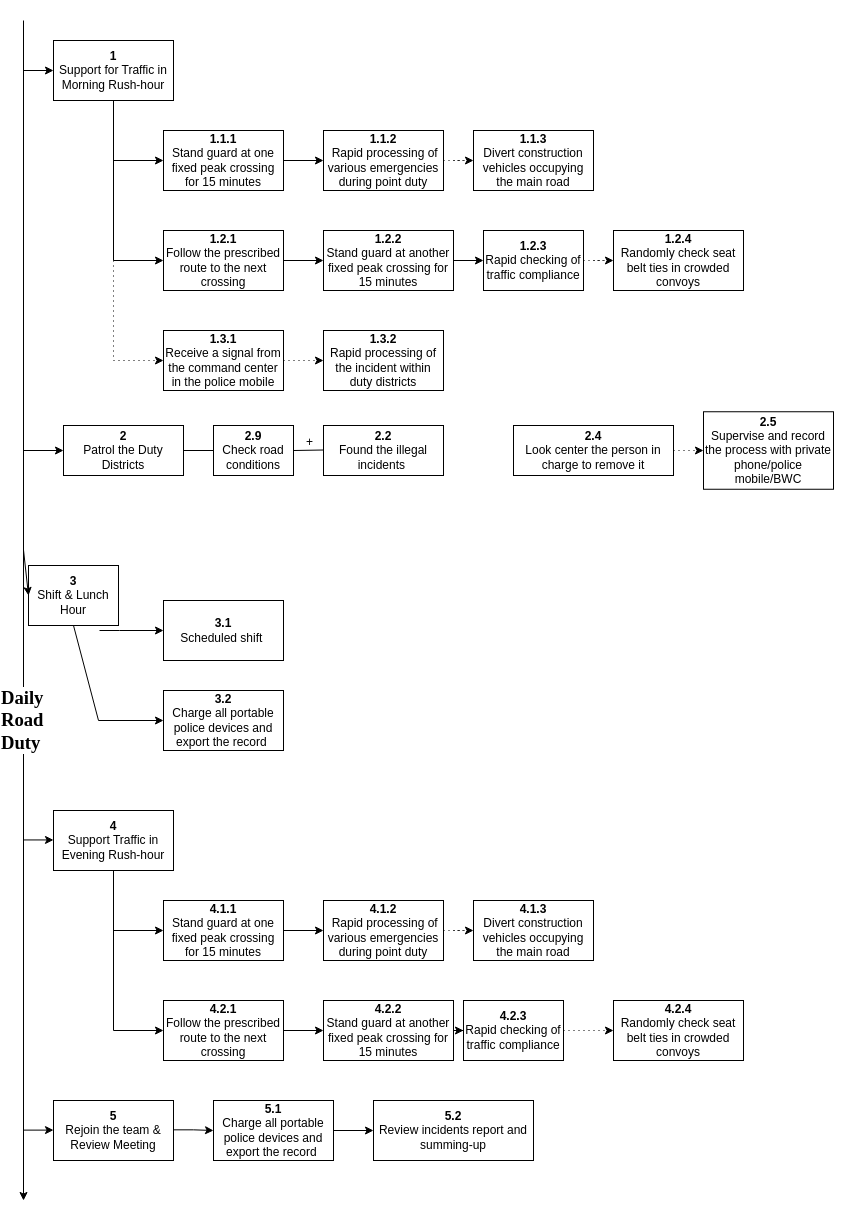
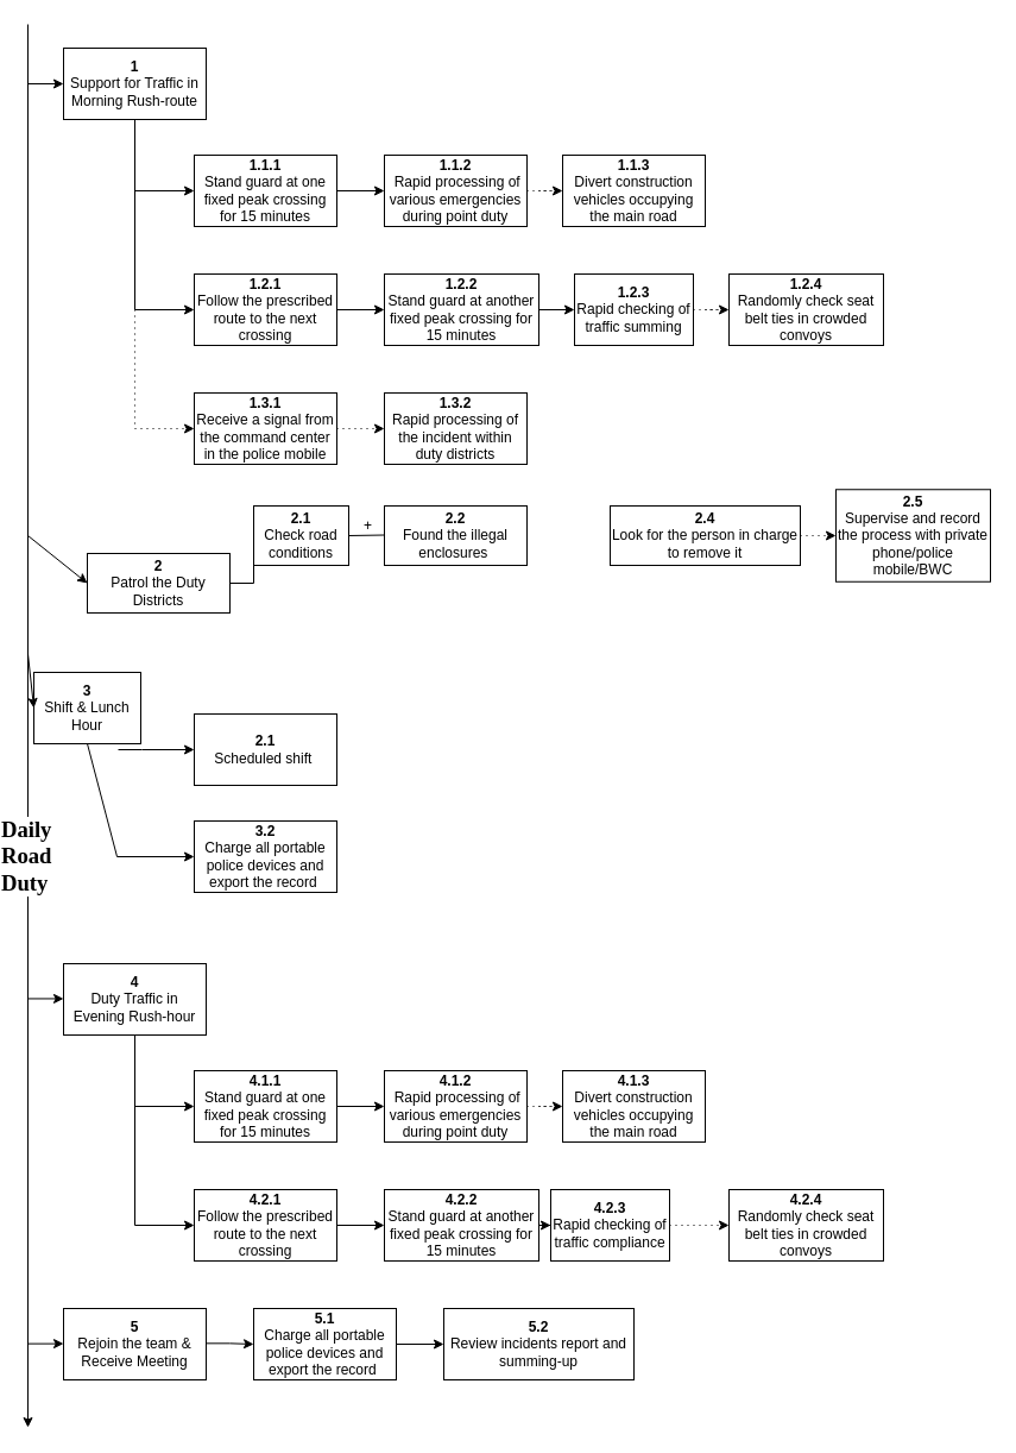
  <mxCell id="0" />
  <mxCell id="1" parent="0" />
  <mxCell id="2" value="" style="endArrow=classic;html=1;rounded=0;" edge="1" parent="1"><mxGeometry relative="1" as="geometry"><mxPoint x="20" y="20" as="sourcePoint" /><mxPoint x="20" y="1200" as="targetPoint" /></mxGeometry></mxCell>
  <mxCell id="3" value="&lt;p class=&quot;MsoNormal&quot; style=&quot;margin: 0pt 0pt 0.0pt ; text-align: justify ; font-family: &amp;#34;times new roman&amp;#34; ; font-size: 10.5pt&quot;&gt;&lt;b&gt;&lt;span style=&quot;font-size: 14pt&quot;&gt;Daily&amp;nbsp;&lt;/span&gt;&lt;/b&gt;&lt;/p&gt;&lt;p class=&quot;MsoNormal&quot; style=&quot;margin: 0pt 0pt 0.0pt ; text-align: justify ; font-family: &amp;#34;times new roman&amp;#34; ; font-size: 10.5pt&quot;&gt;&lt;b&gt;&lt;span style=&quot;font-size: 14pt&quot;&gt;Road&amp;nbsp;&lt;/span&gt;&lt;/b&gt;&lt;/p&gt;&lt;p class=&quot;MsoNormal&quot; style=&quot;margin: 0pt 0pt 0.0pt ; text-align: justify ; font-family: &amp;#34;times new roman&amp;#34; ; font-size: 10.5pt&quot;&gt;&lt;b&gt;&lt;span style=&quot;font-size: 14pt&quot;&gt;Duty&lt;/span&gt;&lt;/b&gt;&lt;/p&gt;" style="edgeLabel;resizable=0;html=1;align=center;verticalAlign=middle;" connectable="0" vertex="1" parent="2"><mxGeometry relative="1" as="geometry"><mxPoint y="109" as="offset" /></mxGeometry></mxCell>
  <mxCell id="4" value="" style="endArrow=classic;html=1;rounded=0;" edge="1" parent="1"><mxGeometry width="50" height="50" relative="1" as="geometry"><mxPoint x="20" y="70" as="sourcePoint" /><mxPoint x="50" y="70" as="targetPoint" /></mxGeometry></mxCell>
  <mxCell id="5" value="" style="edgeStyle=orthogonalEdgeStyle;rounded=0;orthogonalLoop=1;jettySize=auto;html=1;" edge="1" parent="1" source="6" target="15"><mxGeometry relative="1" as="geometry"><Array as="points"><mxPoint x="110" y="160" /></Array></mxGeometry></mxCell>
- <mxCell id="6" value="&lt;b&gt;1&lt;/b&gt;&lt;br&gt;Support for Traffic in Morning Rush-hour" style="rounded=0;whiteSpace=wrap;html=1;" vertex="1" parent="1"><mxGeometry x="50" y="40" width="120" height="60" as="geometry" /></mxCell>
+ <mxCell id="6" value="&lt;b&gt;1&lt;/b&gt;&lt;br&gt;Support for Traffic in Morning Rush-route" style="rounded=0;whiteSpace=wrap;html=1;" vertex="1" parent="1"><mxGeometry x="50" y="40" width="120" height="60" as="geometry" /></mxCell>
  <mxCell id="7" value="" style="endArrow=classic;html=1;rounded=0;entryX=0;entryY=0.5;entryDx=0;entryDy=0;" edge="1" parent="1" target="32"><mxGeometry width="50" height="50" relative="1" as="geometry"><mxPoint x="20" y="450" as="sourcePoint" /><mxPoint x="50" y="450" as="targetPoint" /></mxGeometry></mxCell>
  <mxCell id="8" value="&lt;b&gt;3&lt;/b&gt;&lt;br&gt;Shift &amp;amp; Lunch Hour" style="rounded=0;whiteSpace=wrap;html=1;" vertex="1" parent="1"><mxGeometry x="25" y="565" width="90" height="60" as="geometry" /></mxCell>
  <mxCell id="9" value="" style="endArrow=classic;html=1;rounded=0;entryX=0;entryY=0.5;entryDx=0;entryDy=0;" edge="1" parent="1" target="8"><mxGeometry width="50" height="50" relative="1" as="geometry"><mxPoint x="20" y="549.5" as="sourcePoint" /><mxPoint x="50" y="549.5" as="targetPoint" /></mxGeometry></mxCell>
- <mxCell id="10" value="&lt;b&gt;4&lt;/b&gt;&lt;br&gt;Support Traffic in Evening Rush-hour" style="rounded=0;whiteSpace=wrap;html=1;" vertex="1" parent="1"><mxGeometry x="50" y="810" width="120" height="60" as="geometry" /></mxCell>
- <mxCell id="11" value="&lt;b&gt;5&lt;/b&gt;&lt;br&gt;Rejoin the team &amp;amp; Review Meeting" style="rounded=0;whiteSpace=wrap;html=1;" vertex="1" parent="1"><mxGeometry x="50" y="1100" width="120" height="60" as="geometry" /></mxCell>
+ <mxCell id="10" value="&lt;b&gt;4&lt;/b&gt;&lt;br&gt;Duty Traffic in Evening Rush-hour" style="rounded=0;whiteSpace=wrap;html=1;" vertex="1" parent="1"><mxGeometry x="50" y="810" width="120" height="60" as="geometry" /></mxCell>
+ <mxCell id="11" value="&lt;b&gt;5&lt;/b&gt;&lt;br&gt;Rejoin the team &amp;amp; Receive Meeting" style="rounded=0;whiteSpace=wrap;html=1;" vertex="1" parent="1"><mxGeometry x="50" y="1100" width="120" height="60" as="geometry" /></mxCell>
  <mxCell id="12" value="" style="endArrow=classic;html=1;rounded=0;entryX=0;entryY=0.5;entryDx=0;entryDy=0;" edge="1" parent="1"><mxGeometry width="50" height="50" relative="1" as="geometry"><mxPoint x="20" y="839.44" as="sourcePoint" /><mxPoint x="50" y="839.44" as="targetPoint" /></mxGeometry></mxCell>
  <mxCell id="13" value="" style="endArrow=classic;html=1;rounded=0;entryX=0;entryY=0.5;entryDx=0;entryDy=0;" edge="1" parent="1"><mxGeometry width="50" height="50" relative="1" as="geometry"><mxPoint x="20" y="1129.62" as="sourcePoint" /><mxPoint x="50" y="1129.62" as="targetPoint" /></mxGeometry></mxCell>
  <mxCell id="14" value="" style="edgeStyle=orthogonalEdgeStyle;rounded=0;orthogonalLoop=1;jettySize=auto;html=1;" edge="1" parent="1" source="15" target="17"><mxGeometry relative="1" as="geometry" /></mxCell>
  <mxCell id="15" value="&lt;b&gt;1.1.1&lt;/b&gt;&lt;br&gt;Stand guard at one fixed peak crossing for 15 minutes" style="whiteSpace=wrap;html=1;rounded=0;" vertex="1" parent="1"><mxGeometry x="160" y="130" width="120" height="60" as="geometry" /></mxCell>
  <mxCell id="16" value="" style="edgeStyle=orthogonalEdgeStyle;rounded=0;orthogonalLoop=1;jettySize=auto;html=1;dashed=1;dashPattern=1 4;" edge="1" parent="1" source="17" target="18"><mxGeometry relative="1" as="geometry" /></mxCell>
  <mxCell id="17" value="&lt;b&gt;1.1.2&lt;/b&gt;&lt;br&gt;&amp;nbsp;Rapid processing of various emergencies during point duty" style="whiteSpace=wrap;html=1;rounded=0;" vertex="1" parent="1"><mxGeometry x="320" y="130" width="120" height="60" as="geometry" /></mxCell>
  <mxCell id="18" value="&lt;b&gt;1.1.3&lt;/b&gt;&lt;br&gt;Divert construction vehicles occupying the main road" style="whiteSpace=wrap;html=1;rounded=0;" vertex="1" parent="1"><mxGeometry x="470" y="130" width="120" height="60" as="geometry" /></mxCell>
  <mxCell id="19" value="" style="edgeStyle=orthogonalEdgeStyle;rounded=0;orthogonalLoop=1;jettySize=auto;html=1;" edge="1" parent="1" source="20" target="23"><mxGeometry relative="1" as="geometry" /></mxCell>
  <mxCell id="20" value="&lt;b&gt;1.2.1&lt;br&gt;&lt;/b&gt;Follow the prescribed route to the next crossing" style="whiteSpace=wrap;html=1;rounded=0;" vertex="1" parent="1"><mxGeometry x="160" y="230" width="120" height="60" as="geometry" /></mxCell>
  <mxCell id="21" value="" style="endArrow=classic;html=1;rounded=0;exitX=0.5;exitY=1;exitDx=0;exitDy=0;entryX=0;entryY=0.5;entryDx=0;entryDy=0;" edge="1" parent="1" source="6" target="20"><mxGeometry width="50" height="50" relative="1" as="geometry"><mxPoint x="190" y="160" as="sourcePoint" /><mxPoint x="150" y="340" as="targetPoint" /><Array as="points"><mxPoint x="110" y="260" /></Array></mxGeometry></mxCell>
  <mxCell id="22" value="" style="edgeStyle=orthogonalEdgeStyle;rounded=0;orthogonalLoop=1;jettySize=auto;html=1;" edge="1" parent="1" source="23" target="25"><mxGeometry relative="1" as="geometry" /></mxCell>
  <mxCell id="23" value="&lt;b&gt;1.2.2&lt;br&gt;&lt;/b&gt;Stand guard at another fixed peak crossing for 15 minutes" style="whiteSpace=wrap;html=1;rounded=0;" vertex="1" parent="1"><mxGeometry x="320" y="230" width="130" height="60" as="geometry" /></mxCell>
  <mxCell id="24" value="" style="edgeStyle=orthogonalEdgeStyle;rounded=0;orthogonalLoop=1;jettySize=auto;html=1;dashed=1;dashPattern=1 4;" edge="1" parent="1" source="25" target="26"><mxGeometry relative="1" as="geometry" /></mxCell>
- <mxCell id="25" value="&lt;b&gt;1.2.3&lt;br&gt;&lt;/b&gt;Rapid checking of traffic compliance" style="whiteSpace=wrap;html=1;rounded=0;" vertex="1" parent="1"><mxGeometry x="480" y="230" width="100" height="60" as="geometry" /></mxCell>
+ <mxCell id="25" value="&lt;b&gt;1.2.3&lt;br&gt;&lt;/b&gt;Rapid checking of traffic summing" style="whiteSpace=wrap;html=1;rounded=0;" vertex="1" parent="1"><mxGeometry x="480" y="230" width="100" height="60" as="geometry" /></mxCell>
  <mxCell id="26" value="&lt;b&gt;1.2.4&lt;br&gt;&lt;/b&gt;Randomly check seat belt ties in crowded convoys" style="whiteSpace=wrap;html=1;rounded=0;" vertex="1" parent="1"><mxGeometry x="610" y="230" width="130" height="60" as="geometry" /></mxCell>
  <mxCell id="27" value="" style="edgeStyle=orthogonalEdgeStyle;rounded=0;orthogonalLoop=1;jettySize=auto;html=1;dashed=1;dashPattern=1 4;entryX=0;entryY=0.5;entryDx=0;entryDy=0;" edge="1" parent="1" target="29"><mxGeometry relative="1" as="geometry"><mxPoint x="110" y="260" as="sourcePoint" /><mxPoint x="150" y="420" as="targetPoint" /><Array as="points"><mxPoint x="110" y="330" /><mxPoint x="110" y="420" /></Array></mxGeometry></mxCell>
  <mxCell id="28" value="" style="edgeStyle=orthogonalEdgeStyle;rounded=0;orthogonalLoop=1;jettySize=auto;html=1;dashed=1;dashPattern=1 4;" edge="1" parent="1" source="29" target="30"><mxGeometry relative="1" as="geometry" /></mxCell>
  <mxCell id="29" value="&lt;b&gt;1.3.1&lt;br&gt;&lt;/b&gt;Receive a signal from the command center in the&amp;nbsp;police mobile" style="whiteSpace=wrap;html=1;rounded=0;" vertex="1" parent="1"><mxGeometry x="160" y="330" width="120" height="60" as="geometry" /></mxCell>
  <mxCell id="30" value="&lt;b&gt;1.3.2&lt;br&gt;&lt;/b&gt;Rapid processing of the incident within duty districts" style="whiteSpace=wrap;html=1;rounded=0;" vertex="1" parent="1"><mxGeometry x="320" y="330" width="120" height="60" as="geometry" /></mxCell>
  <mxCell id="31" value="" style="edgeStyle=orthogonalEdgeStyle;rounded=0;orthogonalLoop=1;jettySize=auto;html=1;endArrow=none;" edge="1" parent="1" source="32" target="33"><mxGeometry relative="1" as="geometry" /></mxCell>
- <mxCell id="32" value="&lt;b&gt;2&lt;/b&gt;&lt;br&gt;&lt;span&gt;Patrol the Duty Districts&lt;/span&gt;" style="rounded=0;whiteSpace=wrap;html=1;" vertex="1" parent="1"><mxGeometry x="60" y="425" width="120" height="50" as="geometry" /></mxCell>
- <mxCell id="33" value="&lt;b&gt;2.9&lt;/b&gt;&lt;br&gt;Check road conditions" style="rounded=0;whiteSpace=wrap;html=1;" vertex="1" parent="1"><mxGeometry x="210" y="425" width="80" height="50" as="geometry" /></mxCell>
+ <mxCell id="32" value="&lt;b&gt;2&lt;/b&gt;&lt;br&gt;&lt;span&gt;Patrol the Duty Districts&lt;/span&gt;" style="rounded=0;whiteSpace=wrap;html=1;" vertex="1" parent="1"><mxGeometry x="70" y="465" width="120" height="50" as="geometry" /></mxCell>
+ <mxCell id="33" value="&lt;b&gt;2.1&lt;/b&gt;&lt;br&gt;Check road conditions" style="rounded=0;whiteSpace=wrap;html=1;" vertex="1" parent="1"><mxGeometry x="210" y="425" width="80" height="50" as="geometry" /></mxCell>
  <mxCell id="34" value="" style="endArrow=none;html=1;rounded=0;startArrow=none;" edge="1" parent="1" source="36"><mxGeometry relative="1" as="geometry"><mxPoint x="330" y="449.5" as="sourcePoint" /><mxPoint x="410" y="450" as="targetPoint" /></mxGeometry></mxCell>
  <mxCell id="35" value="+" style="resizable=0;html=1;align=right;verticalAlign=bottom;" connectable="0" vertex="1" parent="34"><mxGeometry x="1" relative="1" as="geometry"><mxPoint x="-100" as="offset" /></mxGeometry></mxCell>
- <mxCell id="36" value="&lt;b&gt;2.2&lt;/b&gt;&lt;br&gt;Found the illegal incidents&amp;nbsp;" style="rounded=0;whiteSpace=wrap;html=1;" vertex="1" parent="1"><mxGeometry x="320" y="425" width="120" height="50" as="geometry" /></mxCell>
+ <mxCell id="36" value="&lt;b&gt;2.2&lt;/b&gt;&lt;br&gt;Found the illegal enclosures&amp;nbsp;" style="rounded=0;whiteSpace=wrap;html=1;" vertex="1" parent="1"><mxGeometry x="320" y="425" width="120" height="50" as="geometry" /></mxCell>
  <mxCell id="37" value="" style="endArrow=none;html=1;rounded=0;" edge="1" parent="1"><mxGeometry relative="1" as="geometry"><mxPoint x="320" y="449.5" as="sourcePoint" /><mxPoint x="290" y="450" as="targetPoint" /><Array as="points"><mxPoint x="290" y="450" /></Array></mxGeometry></mxCell>
  <mxCell id="38" value="" style="edgeStyle=orthogonalEdgeStyle;rounded=0;orthogonalLoop=1;jettySize=auto;html=1;dashed=1;dashPattern=1 4;" edge="1" parent="1" source="39"><mxGeometry relative="1" as="geometry"><mxPoint x="700" y="450" as="targetPoint" /></mxGeometry></mxCell>
- <mxCell id="39" value="&lt;b&gt;2.4&lt;/b&gt;&lt;br&gt;Look center the person in charge to remove it" style="rounded=0;whiteSpace=wrap;html=1;" vertex="1" parent="1"><mxGeometry x="510" y="425" width="160" height="50" as="geometry" /></mxCell>
+ <mxCell id="39" value="&lt;b&gt;2.4&lt;/b&gt;&lt;br&gt;Look for the person in charge to remove it" style="rounded=0;whiteSpace=wrap;html=1;" vertex="1" parent="1"><mxGeometry x="510" y="425" width="160" height="50" as="geometry" /></mxCell>
  <mxCell id="40" value="&lt;b&gt;2.5&lt;/b&gt;&lt;br&gt;Supervise and record the process with private phone/police mobile/BWC" style="rounded=0;whiteSpace=wrap;html=1;" vertex="1" parent="1"><mxGeometry x="700" y="411.25" width="130" height="77.5" as="geometry" /></mxCell>
  <mxCell id="41" value="&lt;b&gt;3.2&lt;/b&gt;&lt;br&gt;Charge all portable police devices and export the record&amp;nbsp;" style="rounded=0;whiteSpace=wrap;html=1;" vertex="1" parent="1"><mxGeometry x="160" y="690" width="120" height="60" as="geometry" /></mxCell>
  <mxCell id="42" value="" style="endArrow=classic;html=1;rounded=0;exitX=0.5;exitY=1;exitDx=0;exitDy=0;entryX=0;entryY=0.5;entryDx=0;entryDy=0;" edge="1" parent="1" source="8" target="41"><mxGeometry width="50" height="50" relative="1" as="geometry"><mxPoint x="480" y="600" as="sourcePoint" /><mxPoint x="160" y="700" as="targetPoint" /><Array as="points"><mxPoint x="95" y="720" /></Array></mxGeometry></mxCell>
- <mxCell id="43" value="&lt;b&gt;3.1&lt;/b&gt;&lt;br&gt;Scheduled shift&amp;nbsp;" style="rounded=0;whiteSpace=wrap;html=1;" vertex="1" parent="1"><mxGeometry x="160" y="600" width="120" height="60" as="geometry" /></mxCell>
+ <mxCell id="43" value="&lt;b&gt;2.1&lt;/b&gt;&lt;br&gt;Scheduled shift&amp;nbsp;" style="rounded=0;whiteSpace=wrap;html=1;" vertex="1" parent="1"><mxGeometry x="160" y="600" width="120" height="60" as="geometry" /></mxCell>
  <mxCell id="44" value="" style="endArrow=classic;html=1;rounded=0;" edge="1" parent="1"><mxGeometry width="50" height="50" relative="1" as="geometry"><mxPoint x="96" y="630" as="sourcePoint" /><mxPoint x="160" y="630" as="targetPoint" /><Array as="points"><mxPoint x="116" y="630" /></Array></mxGeometry></mxCell>
  <mxCell id="45" value="" style="edgeStyle=orthogonalEdgeStyle;rounded=0;orthogonalLoop=1;jettySize=auto;html=1;" edge="1" parent="1" target="47"><mxGeometry relative="1" as="geometry"><mxPoint x="110" y="870" as="sourcePoint" /><Array as="points"><mxPoint x="110" y="930" /></Array></mxGeometry></mxCell>
  <mxCell id="46" value="" style="edgeStyle=orthogonalEdgeStyle;rounded=0;orthogonalLoop=1;jettySize=auto;html=1;" edge="1" parent="1" source="47" target="49"><mxGeometry relative="1" as="geometry" /></mxCell>
  <mxCell id="47" value="&lt;b&gt;4.1.1&lt;/b&gt;&lt;br&gt;Stand guard at one fixed peak crossing for 15 minutes" style="whiteSpace=wrap;html=1;rounded=0;" vertex="1" parent="1"><mxGeometry x="160" y="900" width="120" height="60" as="geometry" /></mxCell>
  <mxCell id="48" value="" style="edgeStyle=orthogonalEdgeStyle;rounded=0;orthogonalLoop=1;jettySize=auto;html=1;dashed=1;dashPattern=1 4;" edge="1" parent="1" source="49" target="50"><mxGeometry relative="1" as="geometry" /></mxCell>
  <mxCell id="49" value="&lt;b&gt;4.1.2&lt;/b&gt;&lt;br&gt;&amp;nbsp;Rapid processing of various emergencies during point duty" style="whiteSpace=wrap;html=1;rounded=0;" vertex="1" parent="1"><mxGeometry x="320" y="900" width="120" height="60" as="geometry" /></mxCell>
  <mxCell id="50" value="&lt;b&gt;4.1.3&lt;/b&gt;&lt;br&gt;Divert construction vehicles occupying the main road" style="whiteSpace=wrap;html=1;rounded=0;" vertex="1" parent="1"><mxGeometry x="470" y="900" width="120" height="60" as="geometry" /></mxCell>
  <mxCell id="51" value="" style="edgeStyle=orthogonalEdgeStyle;rounded=0;orthogonalLoop=1;jettySize=auto;html=1;" edge="1" parent="1" source="52" target="55"><mxGeometry relative="1" as="geometry" /></mxCell>
  <mxCell id="52" value="&lt;b&gt;4.2.1&lt;br&gt;&lt;/b&gt;Follow the prescribed route to the next crossing" style="whiteSpace=wrap;html=1;rounded=0;" vertex="1" parent="1"><mxGeometry x="160" y="1000" width="120" height="60" as="geometry" /></mxCell>
  <mxCell id="53" value="" style="endArrow=classic;html=1;rounded=0;exitX=0.5;exitY=1;exitDx=0;exitDy=0;entryX=0;entryY=0.5;entryDx=0;entryDy=0;" edge="1" parent="1" target="52"><mxGeometry width="50" height="50" relative="1" as="geometry"><mxPoint x="110" y="870" as="sourcePoint" /><mxPoint x="150" y="1110" as="targetPoint" /><Array as="points"><mxPoint x="110" y="1030" /></Array></mxGeometry></mxCell>
  <mxCell id="54" value="" style="edgeStyle=orthogonalEdgeStyle;rounded=0;orthogonalLoop=1;jettySize=auto;html=1;" edge="1" parent="1" source="55" target="57"><mxGeometry relative="1" as="geometry" /></mxCell>
  <mxCell id="55" value="&lt;b&gt;4.2.2&lt;br&gt;&lt;/b&gt;Stand guard at another fixed peak crossing for 15 minutes" style="whiteSpace=wrap;html=1;rounded=0;" vertex="1" parent="1"><mxGeometry x="320" y="1000" width="130" height="60" as="geometry" /></mxCell>
  <mxCell id="56" value="" style="edgeStyle=orthogonalEdgeStyle;rounded=0;orthogonalLoop=1;jettySize=auto;html=1;dashed=1;dashPattern=1 4;" edge="1" parent="1" source="57" target="58"><mxGeometry relative="1" as="geometry" /></mxCell>
  <mxCell id="57" value="&lt;b&gt;4.2.3&lt;br&gt;&lt;/b&gt;Rapid checking of traffic compliance" style="whiteSpace=wrap;html=1;rounded=0;" vertex="1" parent="1"><mxGeometry x="460" y="1000" width="100" height="60" as="geometry" /></mxCell>
  <mxCell id="58" value="&lt;b&gt;4.2.4&lt;br&gt;&lt;/b&gt;Randomly check seat belt ties in crowded convoys" style="whiteSpace=wrap;html=1;rounded=0;" vertex="1" parent="1"><mxGeometry x="610" y="1000" width="130" height="60" as="geometry" /></mxCell>
  <mxCell id="59" value="&lt;b&gt;5.1&lt;/b&gt;&lt;br&gt;Charge all portable police devices and export the record&amp;nbsp;" style="rounded=0;whiteSpace=wrap;html=1;" vertex="1" parent="1"><mxGeometry x="210" y="1100" width="120" height="60" as="geometry" /></mxCell>
  <mxCell id="60" value="" style="endArrow=classic;html=1;rounded=0;entryX=0;entryY=0.5;entryDx=0;entryDy=0;" edge="1" parent="1" target="59"><mxGeometry width="50" height="50" relative="1" as="geometry"><mxPoint x="170" y="1129.33" as="sourcePoint" /><mxPoint x="234" y="1129.33" as="targetPoint" /><Array as="points"><mxPoint x="190" y="1129.33" /></Array></mxGeometry></mxCell>
  <mxCell id="61" value="&lt;b&gt;5.2&lt;/b&gt;&lt;br&gt;Review incidents report and summing-up" style="rounded=0;whiteSpace=wrap;html=1;" vertex="1" parent="1"><mxGeometry x="370" y="1100" width="160" height="60" as="geometry" /></mxCell>
  <mxCell id="62" value="" style="endArrow=classic;html=1;rounded=0;entryX=0;entryY=0.5;entryDx=0;entryDy=0;exitX=1;exitY=0.5;exitDx=0;exitDy=0;" edge="1" parent="1" source="59" target="61"><mxGeometry width="50" height="50" relative="1" as="geometry"><mxPoint x="420" y="970" as="sourcePoint" /><mxPoint x="470" y="920" as="targetPoint" /></mxGeometry></mxCell>
